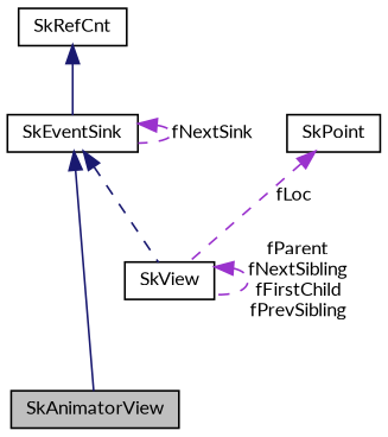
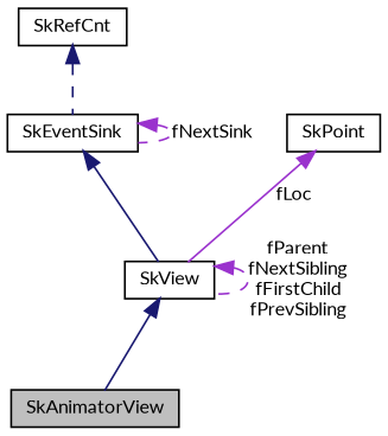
  digraph {
    fontname=Lato
    node [color=black fillcolor=white fontname=Lato fontsize=10 shape=record style=filled]
    edge [color=midnightblue dir=back fontname=Lato fontsize=10 labelfontname=FreeSans labelfontsize=10 style=solid]
    n1 [fillcolor=grey75 fontcolor=black height=0.2 label=SkAnimatorView width=0.4]
    n2 [height=0.2 label=SkView width=0.4]
    n3 [height=0.2 label=SkEventSink width=0.4]
    n4 [height=0.2 label=SkRefCnt width=0.4]
    n5 [height=0.2 label=SkPoint width=0.4]
-   n3 -> n1
+   n2 -> n1
    n2 -> n2 [color=darkorchid3 label="fParent\nfNextSibling\nfFirstChild\nfPrevSibling" style=dashed]
-   n3 -> n2 [style=dashed]
+   n3 -> n2
    n3 -> n3 [color=darkorchid3 label=fNextSink style=dashed]
-   n4 -> n3
-   n5 -> n2 [color=darkorchid3 label=fLoc style=dashed]
+   n4 -> n3 [style=dashed]
+   n5 -> n2 [color=darkorchid3 label=fLoc]
  }
